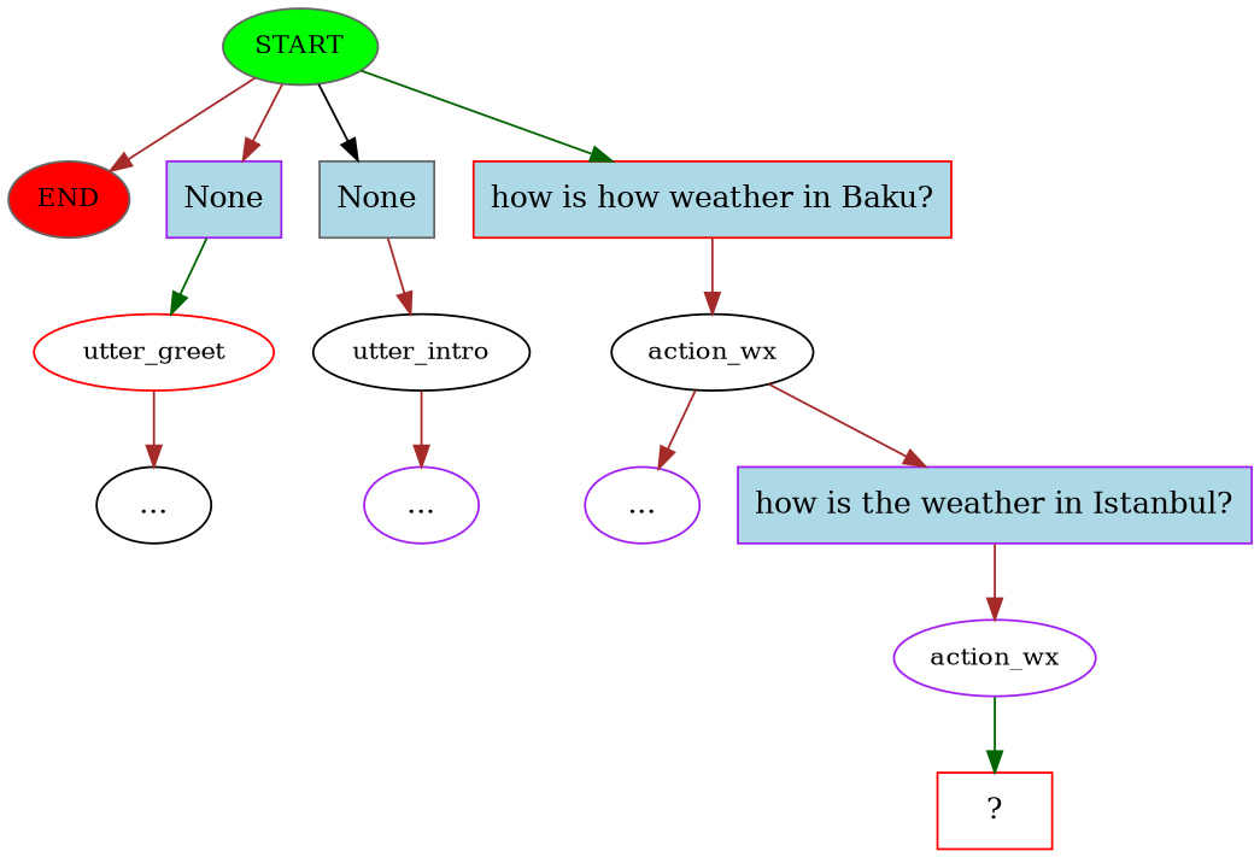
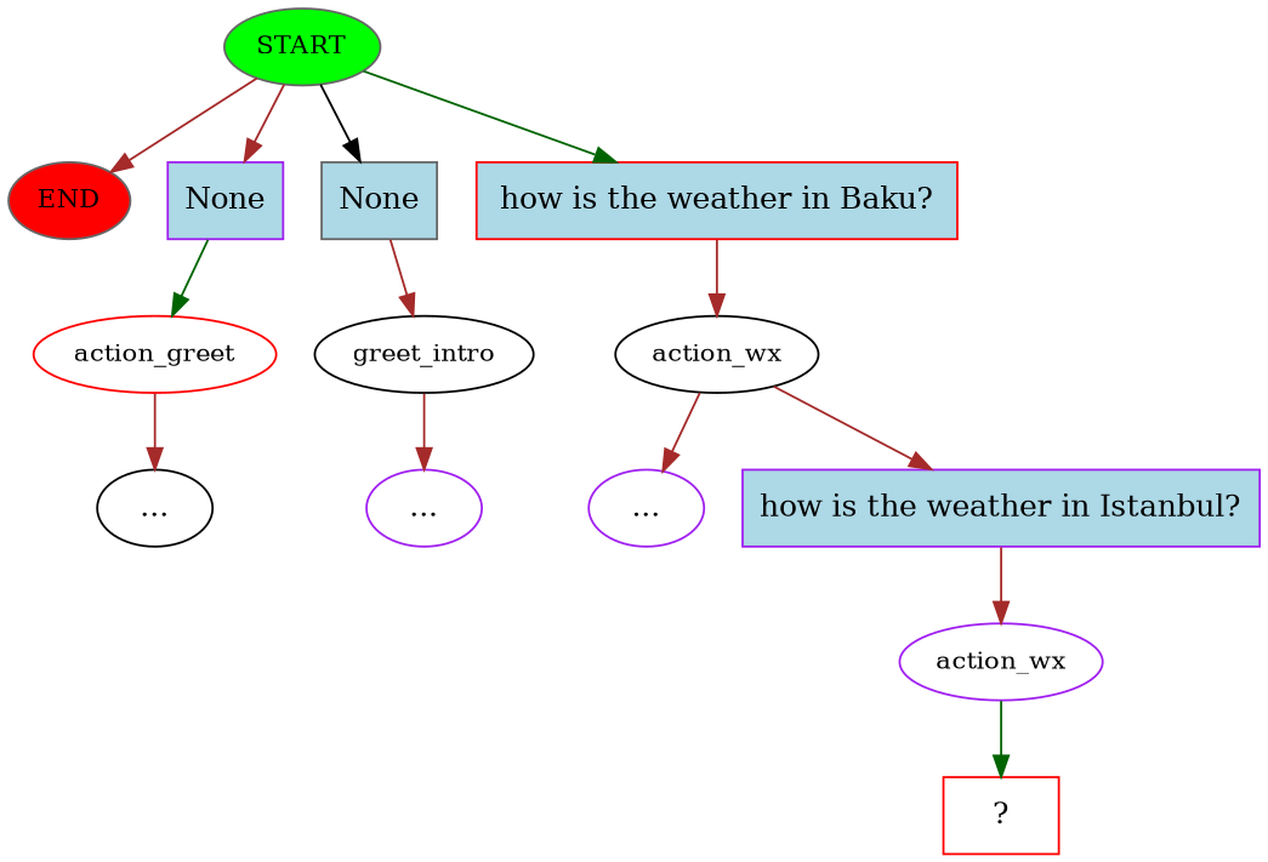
  digraph {
    node [color=purple]
    edge [color=brown]
    n1 [color=gray40 fillcolor=green fontsize=12 label=START style=filled]
    n2 [color=gray40 fillcolor=red fontsize=12 label=END style=filled]
    n3 [fillcolor=lightblue label=None shape=rect style=filled]
    n4 [color=gray40 fillcolor=lightblue label=None shape=rect style=filled]
-   n5 [color=red fillcolor=lightblue label="how is how weather in Baku?" shape=rect style=filled]
-   n6 [color=red fontsize=12 label=utter_greet]
-   n7 [color=black fontsize=12 label=utter_intro]
+   n5 [color=red fillcolor=lightblue label="how is the weather in Baku?" shape=rect style=filled]
+   n6 [color=red fontsize=12 label=action_greet]
+   n7 [color=black fontsize=12 label=greet_intro]
    n8 [color=black fontsize=12 label=action_wx]
    n9 [color=black label="..."]
    n10 [label="..."]
    n11 [label="..."]
    n12 [fillcolor=lightblue label="how is the weather in Istanbul?" shape=rect style=filled]
    n13 [fontsize=12 label=action_wx]
    n14 [color=red label="  ?  " shape=rect]
    n1 -> n2
    n1 -> n3
    n1 -> n4 [color=black]
    n1 -> n5 [color=darkgreen]
    n3 -> n6 [color=darkgreen]
    n4 -> n7
    n5 -> n8
    n6 -> n9
    n7 -> n10
    n8 -> n11
    n8 -> n12
    n12 -> n13
    n13 -> n14 [color=darkgreen]
  }
